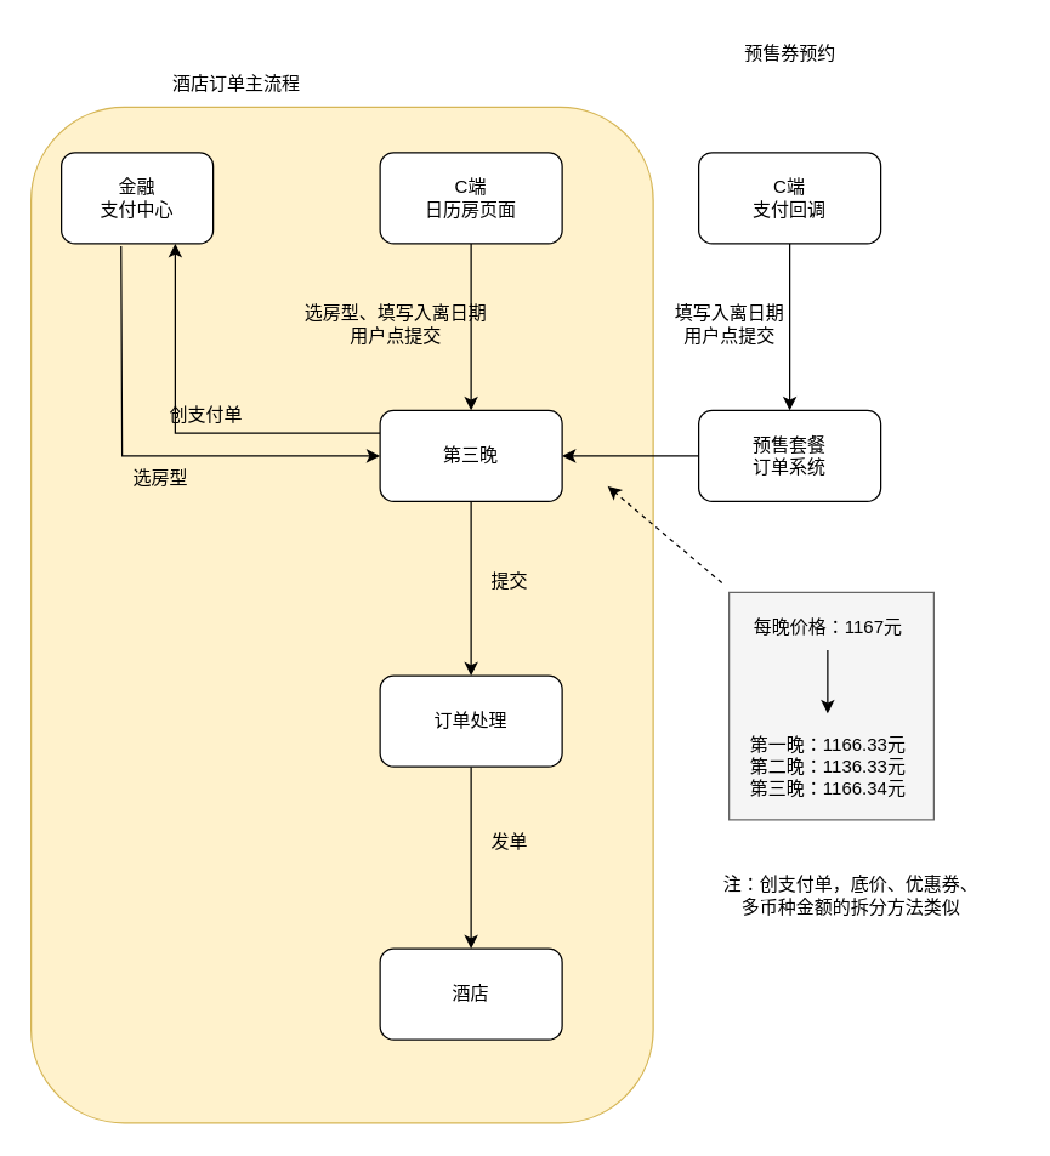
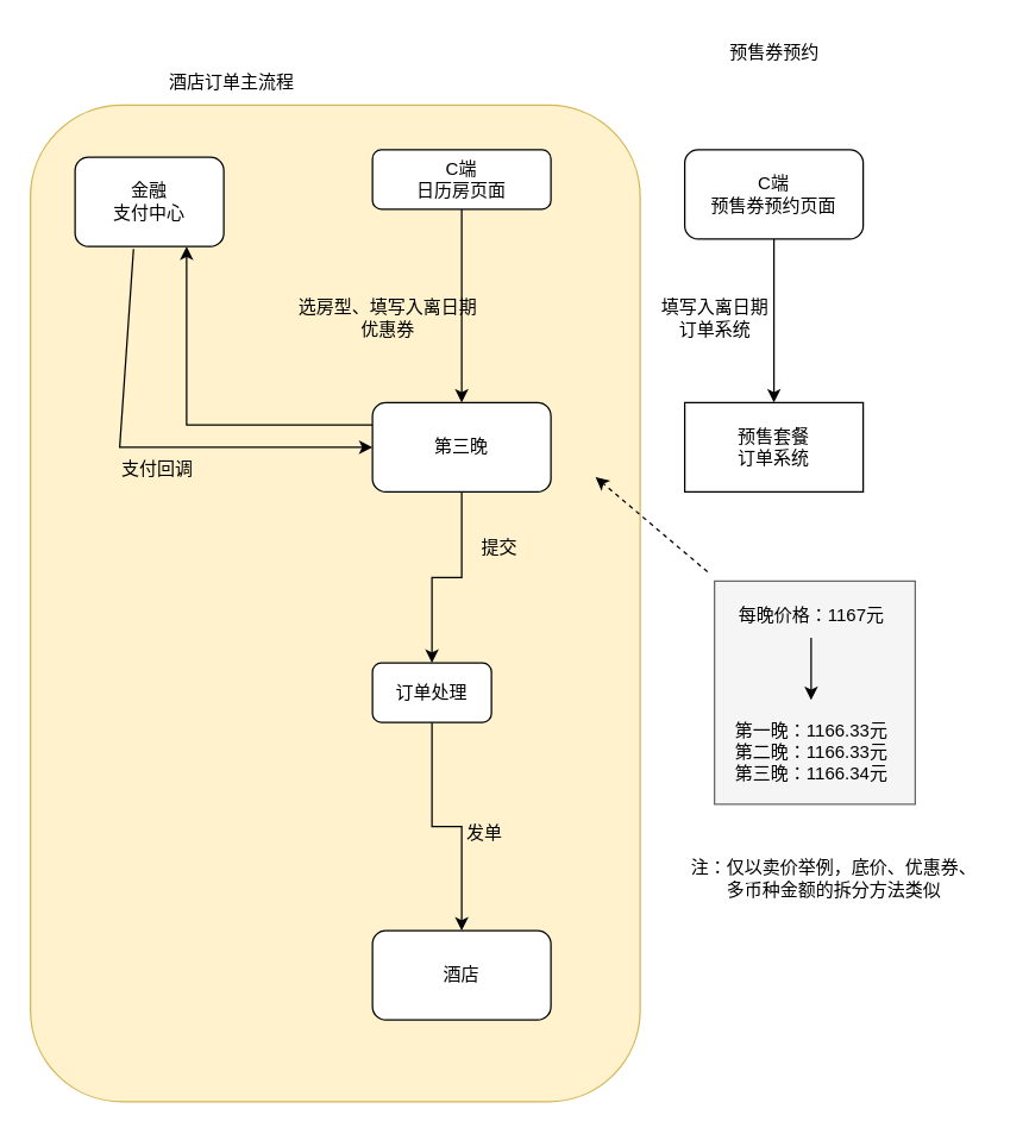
  <mxCell id="0" />
  <mxCell id="1" parent="0" />
  <mxCell id="2" value="" style="rounded=1;whiteSpace=wrap;html=1;fillColor=#fff2cc;strokeColor=#d6b656;" vertex="1" parent="1"><mxGeometry x="20" y="70" width="410" height="670" as="geometry" /></mxCell>
  <mxCell id="3" style="edgeStyle=orthogonalEdgeStyle;rounded=0;orthogonalLoop=1;jettySize=auto;html=1;exitX=0.5;exitY=1;exitDx=0;exitDy=0;entryX=0.5;entryY=0;entryDx=0;entryDy=0;" parent="1" source="4" target="7" edge="1"><mxGeometry relative="1" as="geometry" /></mxCell>
- <mxCell id="4" value="C端&lt;div&gt;日历房页面&lt;/div&gt;" style="rounded=1;whiteSpace=wrap;html=1;" parent="1" vertex="1"><mxGeometry x="250" y="100" width="120" height="60" as="geometry" /></mxCell>
+ <mxCell id="4" value="C端&lt;div&gt;日历房页面&lt;/div&gt;" style="rounded=1;whiteSpace=wrap;html=1;" parent="1" vertex="1"><mxGeometry x="250" y="100" width="120" height="40" as="geometry" /></mxCell>
  <mxCell id="5" style="edgeStyle=orthogonalEdgeStyle;rounded=0;orthogonalLoop=1;jettySize=auto;html=1;exitX=0;exitY=0.25;exitDx=0;exitDy=0;entryX=0.75;entryY=1;entryDx=0;entryDy=0;" parent="1" source="7" target="13" edge="1"><mxGeometry relative="1" as="geometry" /></mxCell>
  <mxCell id="6" style="edgeStyle=orthogonalEdgeStyle;rounded=0;orthogonalLoop=1;jettySize=auto;html=1;exitX=0.5;exitY=1;exitDx=0;exitDy=0;entryX=0.5;entryY=0;entryDx=0;entryDy=0;" parent="1" source="7" target="9" edge="1"><mxGeometry relative="1" as="geometry" /></mxCell>
  <mxCell id="7" value="第三晚" style="rounded=1;whiteSpace=wrap;html=1;" parent="1" vertex="1"><mxGeometry x="250" y="270" width="120" height="60" as="geometry" /></mxCell>
  <mxCell id="8" style="edgeStyle=orthogonalEdgeStyle;rounded=0;orthogonalLoop=1;jettySize=auto;html=1;exitX=0.5;exitY=1;exitDx=0;exitDy=0;entryX=0.5;entryY=0;entryDx=0;entryDy=0;" parent="1" source="9" target="10" edge="1"><mxGeometry relative="1" as="geometry" /></mxCell>
- <mxCell id="9" value="订单处理" style="rounded=1;whiteSpace=wrap;html=1;" parent="1" vertex="1"><mxGeometry x="250" y="445" width="120" height="60" as="geometry" /></mxCell>
+ <mxCell id="9" value="订单处理" style="rounded=1;whiteSpace=wrap;html=1;" parent="1" vertex="1"><mxGeometry x="250" y="445" width="80" height="40" as="geometry" /></mxCell>
  <mxCell id="10" value="酒店" style="rounded=1;whiteSpace=wrap;html=1;" parent="1" vertex="1"><mxGeometry x="250" y="625" width="120" height="60" as="geometry" /></mxCell>
- <mxCell id="11" value="选房型、填写入离日期&lt;div&gt;用户点提交&lt;/div&gt;" style="text;html=1;align=center;verticalAlign=middle;resizable=0;points=[];autosize=1;strokeColor=none;fillColor=none;" parent="1" vertex="1"><mxGeometry x="190" y="193" width="140" height="40" as="geometry" /></mxCell>
+ <mxCell id="11" value="选房型、填写入离日期&lt;div&gt;优惠券&lt;/div&gt;" style="text;html=1;align=center;verticalAlign=middle;resizable=0;points=[];autosize=1;strokeColor=none;fillColor=none;" parent="1" vertex="1"><mxGeometry x="190" y="193" width="140" height="40" as="geometry" /></mxCell>
  <mxCell id="12" value="" style="endArrow=classic;html=1;rounded=0;exitX=0.393;exitY=1.028;exitDx=0;exitDy=0;exitPerimeter=0;" parent="1" source="13" edge="1"><mxGeometry width="50" height="50" relative="1" as="geometry"><mxPoint x="80" y="190" as="sourcePoint" /><mxPoint x="250" y="300" as="targetPoint" /><Array as="points"><mxPoint x="80" y="300" /><mxPoint x="150" y="300" /></Array></mxGeometry></mxCell>
- <mxCell id="13" value="金融&lt;div&gt;支付中心&lt;/div&gt;" style="rounded=1;whiteSpace=wrap;html=1;" parent="1" vertex="1"><mxGeometry x="40" y="100" width="100" height="60" as="geometry" /></mxCell>
- <mxCell id="14" value="创支付单" style="text;html=1;align=center;verticalAlign=middle;resizable=0;points=[];autosize=1;strokeColor=none;fillColor=none;" parent="1" vertex="1"><mxGeometry x="100" y="258" width="70" height="30" as="geometry" /></mxCell>
- <mxCell id="15" value="选房型" style="text;html=1;align=center;verticalAlign=middle;resizable=0;points=[];autosize=1;strokeColor=none;fillColor=none;" parent="1" vertex="1"><mxGeometry x="70" y="300" width="70" height="30" as="geometry" /></mxCell>
- <mxCell id="16" value="提交" style="text;html=1;align=center;verticalAlign=middle;resizable=0;points=[];autosize=1;strokeColor=none;fillColor=none;" parent="1" vertex="1"><mxGeometry x="310" y="368" width="50" height="30" as="geometry" /></mxCell>
- <mxCell id="17" value="发单" style="text;html=1;align=center;verticalAlign=middle;resizable=0;points=[];autosize=1;strokeColor=none;fillColor=none;" parent="1" vertex="1"><mxGeometry x="310" y="540" width="50" height="30" as="geometry" /></mxCell>
+ <mxCell id="13" value="金融&lt;div&gt;支付中心&lt;/div&gt;" style="rounded=1;whiteSpace=wrap;html=1;" parent="1" vertex="1"><mxGeometry x="50" y="105" width="100" height="60" as="geometry" /></mxCell>
+ <mxCell id="15" value="支付回调" style="text;html=1;align=center;verticalAlign=middle;resizable=0;points=[];autosize=1;strokeColor=none;fillColor=none;" parent="1" vertex="1"><mxGeometry x="70" y="300" width="70" height="30" as="geometry" /></mxCell>
+ <mxCell id="16" value="提交" style="text;html=1;align=center;verticalAlign=middle;resizable=0;points=[];autosize=1;strokeColor=none;fillColor=none;" parent="1" vertex="1"><mxGeometry x="310" y="353" width="50" height="30" as="geometry" /></mxCell>
+ <mxCell id="17" value="发单" style="text;html=1;align=center;verticalAlign=middle;resizable=0;points=[];autosize=1;strokeColor=none;fillColor=none;" parent="1" vertex="1"><mxGeometry x="300" y="545" width="50" height="30" as="geometry" /></mxCell>
  <mxCell id="18" style="edgeStyle=orthogonalEdgeStyle;rounded=0;orthogonalLoop=1;jettySize=auto;html=1;exitX=0.5;exitY=1;exitDx=0;exitDy=0;entryX=0.5;entryY=0;entryDx=0;entryDy=0;" parent="1" source="19" target="21" edge="1"><mxGeometry relative="1" as="geometry" /></mxCell>
- <mxCell id="19" value="C端&lt;div&gt;支付回调&lt;/div&gt;" style="rounded=1;whiteSpace=wrap;html=1;" parent="1" vertex="1"><mxGeometry x="460" y="100" width="120" height="60" as="geometry" /></mxCell>
- <mxCell id="20" style="edgeStyle=orthogonalEdgeStyle;rounded=0;orthogonalLoop=1;jettySize=auto;html=1;entryX=1;entryY=0.5;entryDx=0;entryDy=0;" parent="1" source="21" target="7" edge="1"><mxGeometry relative="1" as="geometry" /></mxCell>
- <mxCell id="21" value="预售套餐&lt;div&gt;订单系统&lt;/div&gt;" style="rounded=1;whiteSpace=wrap;html=1;" parent="1" vertex="1"><mxGeometry x="460" y="270" width="120" height="60" as="geometry" /></mxCell>
- <mxCell id="22" value="填写入离日期&lt;div&gt;用户点提交&lt;/div&gt;" style="text;html=1;align=center;verticalAlign=middle;resizable=0;points=[];autosize=1;strokeColor=none;fillColor=none;" parent="1" vertex="1"><mxGeometry x="430" y="193" width="100" height="40" as="geometry" /></mxCell>
+ <mxCell id="19" value="C端&lt;div&gt;预售券预约页面&lt;/div&gt;" style="rounded=1;whiteSpace=wrap;html=1;" parent="1" vertex="1"><mxGeometry x="460" y="100" width="120" height="60" as="geometry" /></mxCell>
+ <mxCell id="21" value="预售套餐&lt;div&gt;订单系统&lt;/div&gt;" style="whiteSpace=wrap;html=1;rounded=0;" parent="1" vertex="1"><mxGeometry x="460" y="270" width="120" height="60" as="geometry" /></mxCell>
+ <mxCell id="22" value="填写入离日期&lt;div&gt;订单系统&lt;/div&gt;" style="text;html=1;align=center;verticalAlign=middle;resizable=0;points=[];autosize=1;strokeColor=none;fillColor=none;" parent="1" vertex="1"><mxGeometry x="430" y="193" width="100" height="40" as="geometry" /></mxCell>
  <mxCell id="23" value="预售券预约" style="text;html=1;align=center;verticalAlign=middle;resizable=0;points=[];autosize=1;strokeColor=none;fillColor=none;" vertex="1" parent="1"><mxGeometry x="480" y="20" width="80" height="30" as="geometry" /></mxCell>
  <mxCell id="24" value="" style="rounded=0;whiteSpace=wrap;html=1;fillColor=#f5f5f5;fontColor=#333333;strokeColor=#666666;textOpacity=30;" vertex="1" parent="1"><mxGeometry x="480" y="390" width="135" height="150" as="geometry" /></mxCell>
  <mxCell id="25" value="每晚价格：1167元" style="text;html=1;align=center;verticalAlign=middle;resizable=0;points=[];autosize=1;strokeColor=none;fillColor=none;" vertex="1" parent="1"><mxGeometry x="485" y="398" width="120" height="30" as="geometry" /></mxCell>
- <mxCell id="26" value="第一晚：1166.33元&lt;div&gt;第二晚：1136.33元&lt;/div&gt;&lt;div&gt;第三晚：1166.34元&lt;/div&gt;" style="text;html=1;align=center;verticalAlign=middle;resizable=0;points=[];autosize=1;strokeColor=none;fillColor=none;" vertex="1" parent="1"><mxGeometry x="480" y="475" width="130" height="60" as="geometry" /></mxCell>
+ <mxCell id="26" value="第一晚：1166.33元&lt;div&gt;第二晚：1166.33元&lt;/div&gt;&lt;div&gt;第三晚：1166.34元&lt;/div&gt;" style="text;html=1;align=center;verticalAlign=middle;resizable=0;points=[];autosize=1;strokeColor=none;fillColor=none;" vertex="1" parent="1"><mxGeometry x="480" y="475" width="130" height="60" as="geometry" /></mxCell>
  <mxCell id="27" value="" style="endArrow=classic;html=1;rounded=0;" edge="1" parent="1" source="25"><mxGeometry width="50" height="50" relative="1" as="geometry"><mxPoint x="500" y="505" as="sourcePoint" /><mxPoint x="545" y="470" as="targetPoint" /></mxGeometry></mxCell>
  <mxCell id="28" value="" style="endArrow=classic;html=1;rounded=0;exitX=-0.035;exitY=-0.042;exitDx=0;exitDy=0;exitPerimeter=0;dashed=1;" edge="1" parent="1" source="24"><mxGeometry width="50" height="50" relative="1" as="geometry"><mxPoint x="350" y="370" as="sourcePoint" /><mxPoint x="400" y="320" as="targetPoint" /></mxGeometry></mxCell>
- <mxCell id="29" value="注：创支付单，底价、优惠券、&lt;div&gt;多币种金额的拆分方法类似&lt;/div&gt;" style="text;html=1;align=center;verticalAlign=middle;resizable=0;points=[];autosize=1;strokeColor=none;fillColor=none;" vertex="1" parent="1"><mxGeometry x="450" y="570" width="220" height="40" as="geometry" /></mxCell>
+ <mxCell id="29" value="注：仅以卖价举例，底价、优惠券、&lt;div&gt;多币种金额的拆分方法类似&lt;/div&gt;" style="text;html=1;align=center;verticalAlign=middle;resizable=0;points=[];autosize=1;strokeColor=none;fillColor=none;" vertex="1" parent="1"><mxGeometry x="450" y="570" width="220" height="40" as="geometry" /></mxCell>
  <mxCell id="30" value="酒店订单主流程" style="text;html=1;align=center;verticalAlign=middle;resizable=0;points=[];autosize=1;strokeColor=none;fillColor=none;" vertex="1" parent="1"><mxGeometry x="100" y="40" width="110" height="30" as="geometry" /></mxCell>
